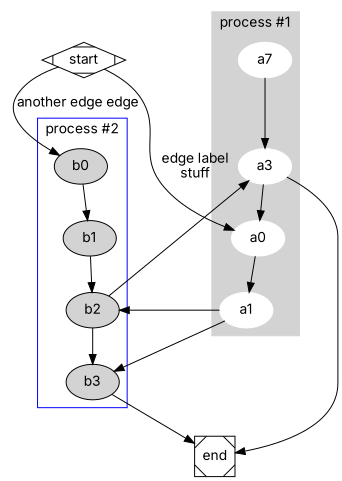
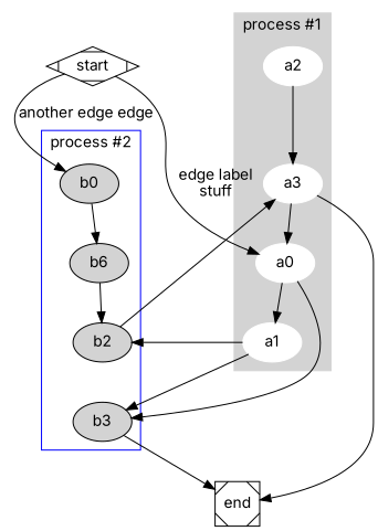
  digraph {
    fontname=Inter
    node [fontname=Inter style=filled]
    edge [fontname=Inter]
    a0 [color=white]
    a1 [color=white]
-   a2 [color=white label=a7]
+   a2 [color=white]
    a3 [color=white]
    b0
-   b1
+   b1 [label=b6]
    b2
    b3
    end [shape=Msquare style=""]
    start [shape=Mdiamond style=""]
    subgraph cluster_1 {
      color=lightgrey
      label="process #1"
      style=filled
      a0
      a1
      a2
      a3
    }
    subgraph cluster_2 {
      color=blue
      label="process #2"
      b0
      b1
      b2
      b3
    }
    a0 -> a1
    a1 -> b2
    a1 -> b3
    a2 -> a3
    a3 -> a0
    a3 -> end
    b0 -> b1
    b1 -> b2
    b2 -> a3
-   b2 -> b3
+   a0 -> b3
    b3 -> end
    start -> a0 [label="edge label\nstuff"]
    start -> b0 [label="another edge edge"]
  }
